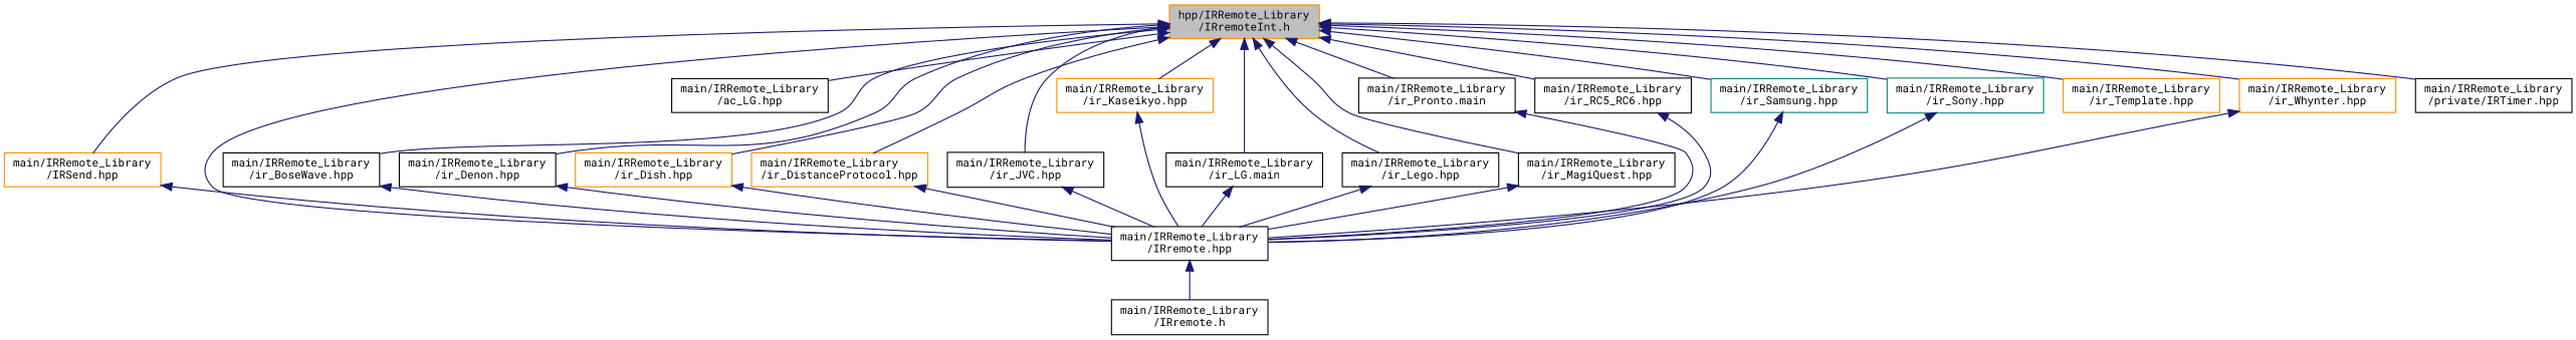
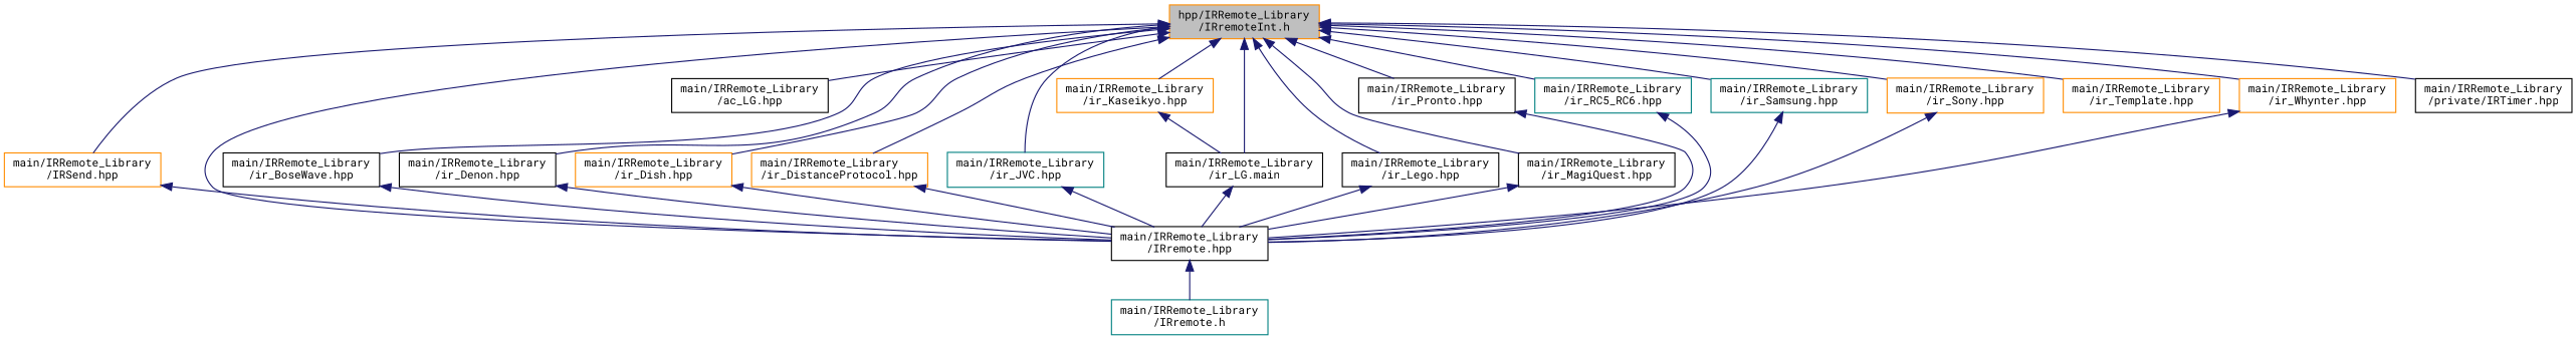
  digraph {
    fontname="Roboto Mono"
    node [color=black fillcolor=white fontname="Roboto Mono" fontsize=10 shape=record style=filled]
    edge [color=midnightblue dir=back fontname="Roboto Mono" fontsize=10 labelfontname=Helvetica labelfontsize=10 style=solid]
    n1 [color=darkorange fillcolor=grey75 fontcolor=black height=0.2 label="hpp/IRRemote_Library\l/IRremoteInt.h" width=0.4]
    n2 [color=darkorange height=0.2 label="main/IRRemote_Library\l/IRSend.hpp" width=0.4]
    n3 [height=0.2 label="main/IRRemote_Library\l/IRremote.hpp" width=0.4]
    n4 [height=0.2 label="main/IRRemote_Library\l/ac_LG.hpp" width=0.4]
    n5 [height=0.2 label="main/IRRemote_Library\l/ir_BoseWave.hpp" width=0.4]
    n6 [height=0.2 label="main/IRRemote_Library\l/ir_Denon.hpp" width=0.4]
    n7 [color=darkorange height=0.2 label="main/IRRemote_Library\l/ir_Dish.hpp" width=0.4]
    n8 [color=darkorange height=0.2 label="main/IRRemote_Library\l/ir_DistanceProtocol.hpp" width=0.4]
-   n9 [height=0.2 label="main/IRRemote_Library\l/ir_JVC.hpp" width=0.4]
+   n9 [color=teal height=0.2 label="main/IRRemote_Library\l/ir_JVC.hpp" width=0.4]
    n10 [color=darkorange height=0.2 label="main/IRRemote_Library\l/ir_Kaseikyo.hpp" width=0.4]
    n11 [height=0.2 label="main/IRRemote_Library\l/ir_LG.main" width=0.4]
    n12 [height=0.2 label="main/IRRemote_Library\l/ir_Lego.hpp" width=0.4]
    n13 [height=0.2 label="main/IRRemote_Library\l/ir_MagiQuest.hpp" width=0.4]
-   n14 [height=0.2 label="main/IRRemote_Library\l/ir_Pronto.main" width=0.4]
-   n15 [height=0.2 label="main/IRRemote_Library\l/ir_RC5_RC6.hpp" width=0.4]
+   n14 [height=0.2 label="main/IRRemote_Library\l/ir_Pronto.hpp" width=0.4]
+   n15 [color=teal height=0.2 label="main/IRRemote_Library\l/ir_RC5_RC6.hpp" width=0.4]
    n16 [color=teal height=0.2 label="main/IRRemote_Library\l/ir_Samsung.hpp" width=0.4]
-   n17 [color=teal height=0.2 label="main/IRRemote_Library\l/ir_Sony.hpp" width=0.4]
+   n17 [color=darkorange height=0.2 label="main/IRRemote_Library\l/ir_Sony.hpp" width=0.4]
    n18 [color=darkorange height=0.2 label="main/IRRemote_Library\l/ir_Template.hpp" width=0.4]
    n19 [color=darkorange height=0.2 label="main/IRRemote_Library\l/ir_Whynter.hpp" width=0.4]
    n20 [height=0.2 label="main/IRRemote_Library\l/private/IRTimer.hpp" width=0.4]
-   n21 [height=0.2 label="main/IRRemote_Library\l/IRremote.h" width=0.4]
+   n21 [color=teal height=0.2 label="main/IRRemote_Library\l/IRremote.h" width=0.4]
    n1 -> n2
    n1 -> n3
    n1 -> n4
    n1 -> n5
    n1 -> n6
    n1 -> n7
    n1 -> n8
    n1 -> n9
    n1 -> n10
    n1 -> n11
    n1 -> n12
    n1 -> n13
    n1 -> n14
    n1 -> n15
    n1 -> n16
    n1 -> n17
    n1 -> n18
    n1 -> n19
    n1 -> n20
    n2 -> n3
    n3 -> n21
    n5 -> n3
    n6 -> n3
    n7 -> n3
    n8 -> n3
    n9 -> n3
-   n10 -> n3
+   n10 -> n11
    n11 -> n3
    n12 -> n3
    n13 -> n3
    n14 -> n3
    n15 -> n3
    n16 -> n3
    n17 -> n3
    n19 -> n3
  }
